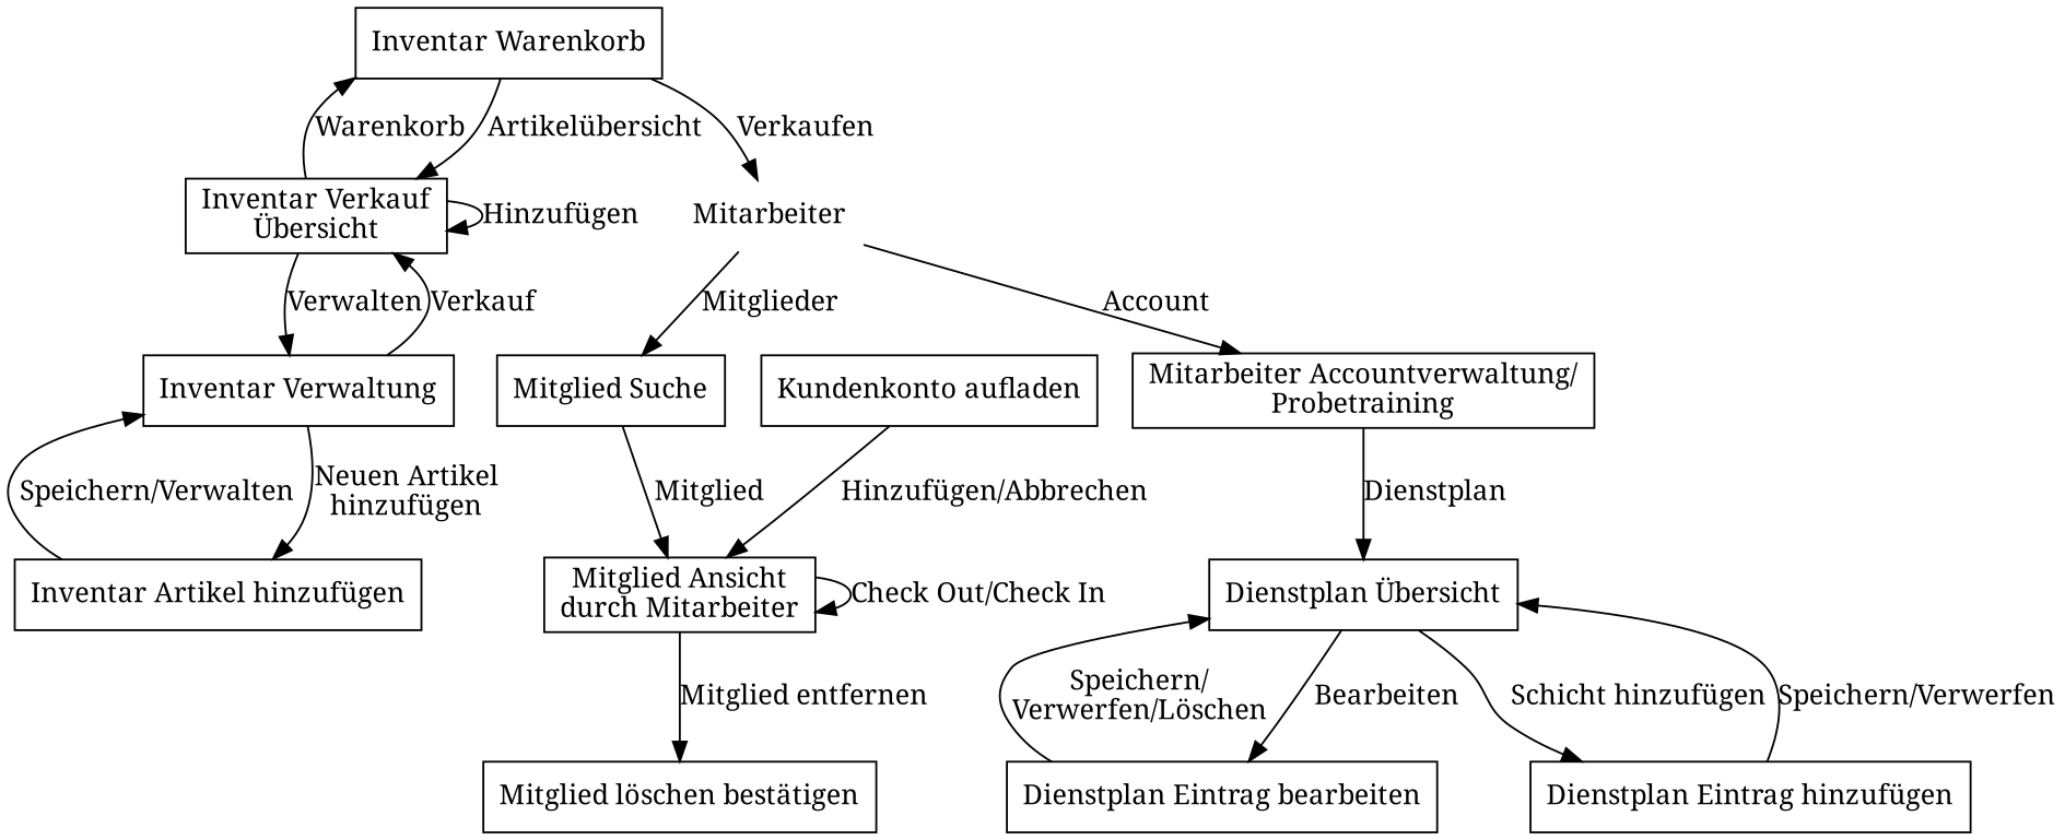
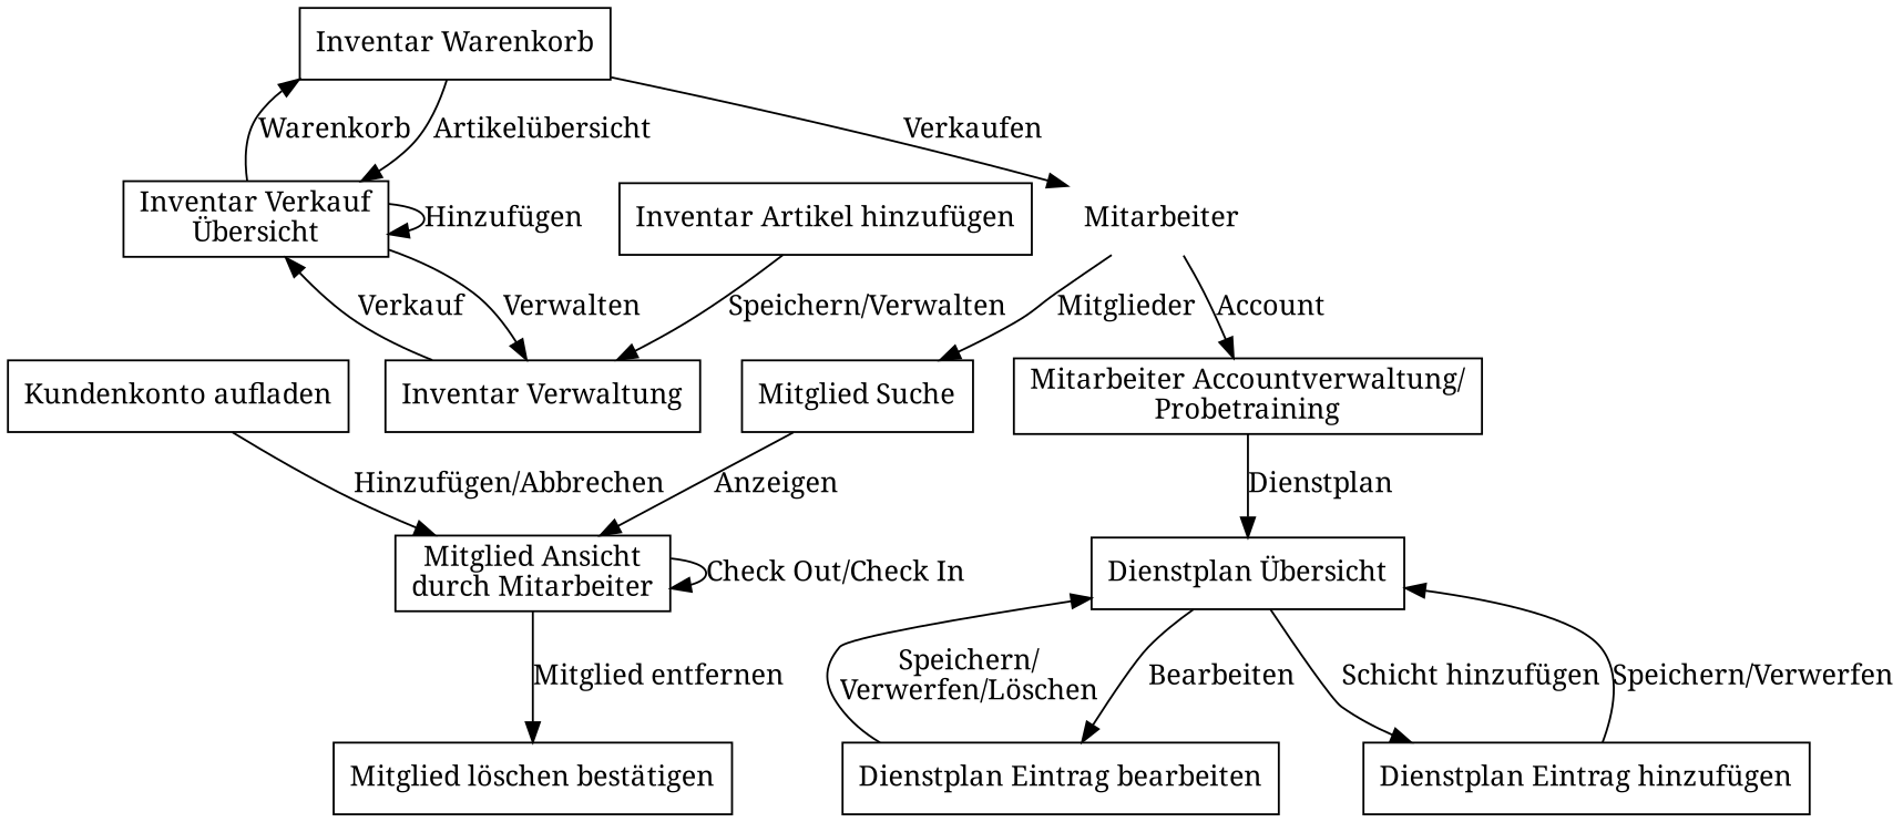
  digraph {
    fontname="Noto Serif"
    node [fontname="Noto Serif" shape=box]
    edge [fontname="Noto Serif"]
    n1 [label="Mitglied Suche"]
    n2 [label="Mitglied Ansicht\ndurch Mitarbeiter"]
    n3 [label="Mitglied löschen bestätigen"]
    Mitarbeiter [shape=plaintext]
    n5 [label="Mitarbeiter Accountverwaltung/\nProbetraining"]
    n6 [label="Inventar Verkauf\nÜbersicht"]
    n7 [label="Inventar Warenkorb"]
    n8 [label="Inventar Verwaltung"]
    n9 [label="Dienstplan Übersicht"]
    n10 [label="Kundenkonto aufladen"]
    n11 [label="Inventar Artikel hinzufügen"]
    n12 [label="Dienstplan Eintrag hinzufügen"]
    n13 [label="Dienstplan Eintrag bearbeiten"]
-   n1 -> n2 [label=Mitglied]
+   n1 -> n2 [label=Anzeigen]
    n2 -> n2 [label="Check Out/Check In"]
    n2 -> n3 [label="Mitglied entfernen"]
    Mitarbeiter -> n1 [label=Mitglieder]
    Mitarbeiter -> n5 [label=Account]
    n5 -> n9 [label=Dienstplan]
    n6 -> n6 [label="Hinzufügen"]
    n6 -> n7 [label=Warenkorb]
    n6 -> n8 [label=Verwalten]
    n7 -> Mitarbeiter [label=Verkaufen]
    n7 -> n6 [label="Artikelübersicht"]
    n8 -> n6 [label=Verkauf]
-   n8 -> n11 [label="Neuen Artikel\nhinzufügen"]
    n9 -> n12 [label="Schicht hinzufügen"]
    n9 -> n13 [label=Bearbeiten]
    n10 -> n2 [label="Hinzufügen/Abbrechen"]
    n11 -> n8 [label="Speichern/Verwalten"]
    n12 -> n9 [label="Speichern/Verwerfen"]
    n13 -> n9 [label="Speichern/\nVerwerfen/Löschen"]
  }
